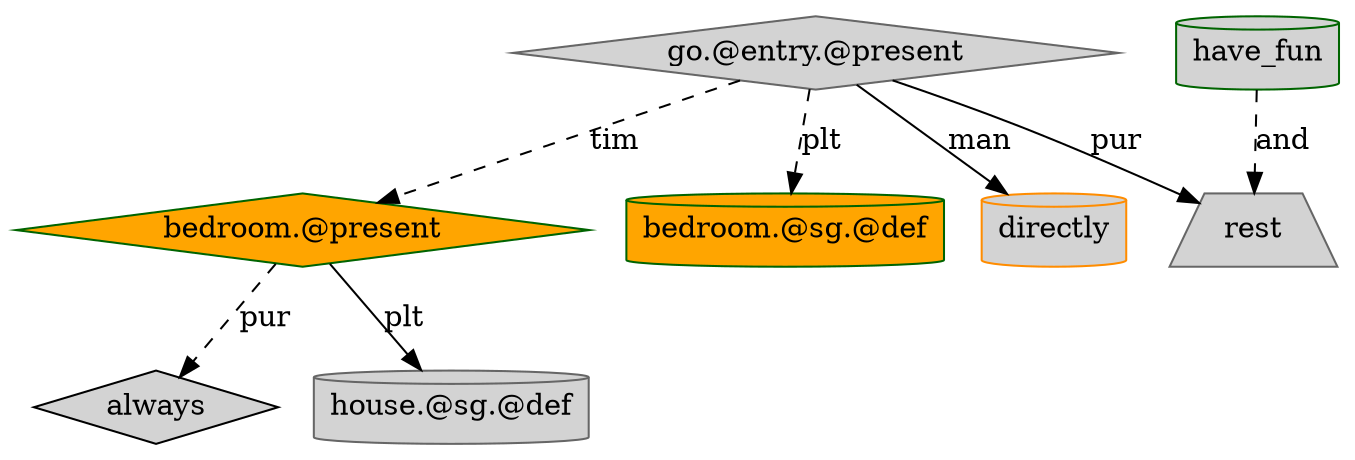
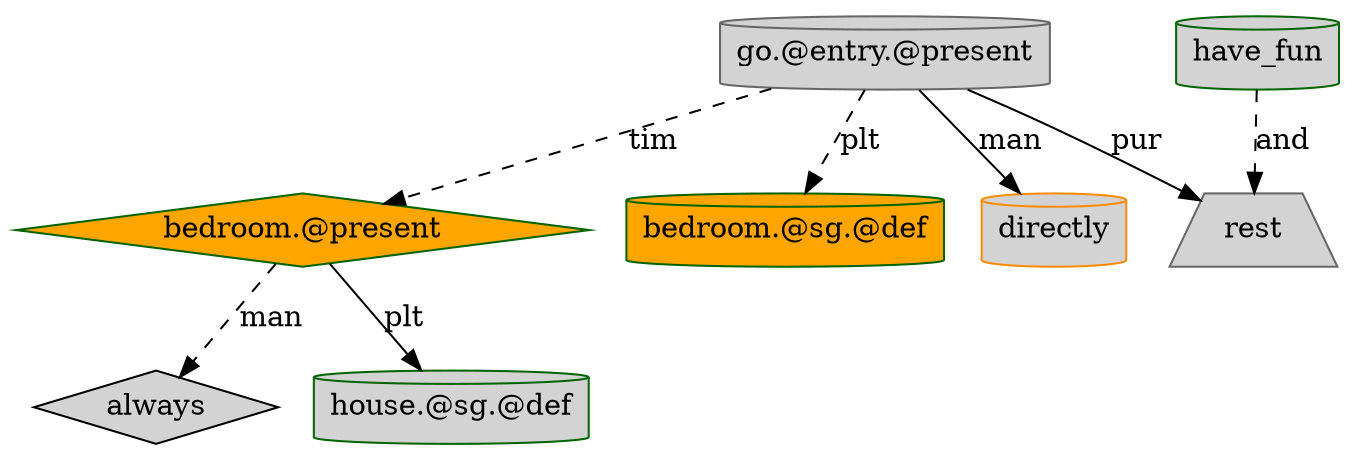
  digraph {
    node [color=gray40 fillcolor=lightgrey shape=cylinder style=filled]
    edge [style=dashed]
-   n1 [label="go.@entry.@present" shape=diamond]
+   n1 [label="go.@entry.@present"]
    n2 [color=darkorange label=directly]
    n3 [color=darkgreen fillcolor=orange label="bedroom.@sg.@def"]
    n4 [label=rest shape=trapezium]
    n5 [color=darkgreen fillcolor=orange label="bedroom.@present" shape=diamond]
    n6 [color=black label=always shape=diamond]
-   n7 [label="house.@sg.@def"]
+   n7 [color=darkgreen label="house.@sg.@def"]
    n8 [color=darkgreen label=have_fun]
    n1 -> n2 [label=man style=solid]
    n1 -> n3 [label=plt]
    n1 -> n4 [label=pur style=solid]
    n1 -> n5 [label=tim]
-   n5 -> n6 [label=pur]
+   n5 -> n6 [label=man]
    n5 -> n7 [label=plt style=solid]
    n8 -> n4 [label=and]
  }
